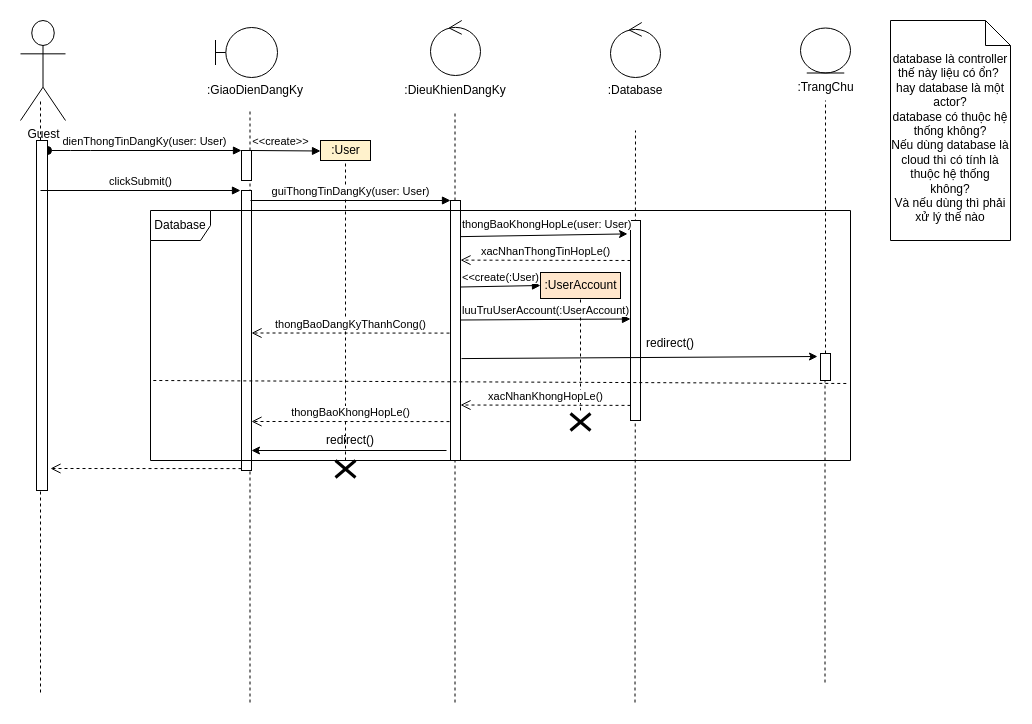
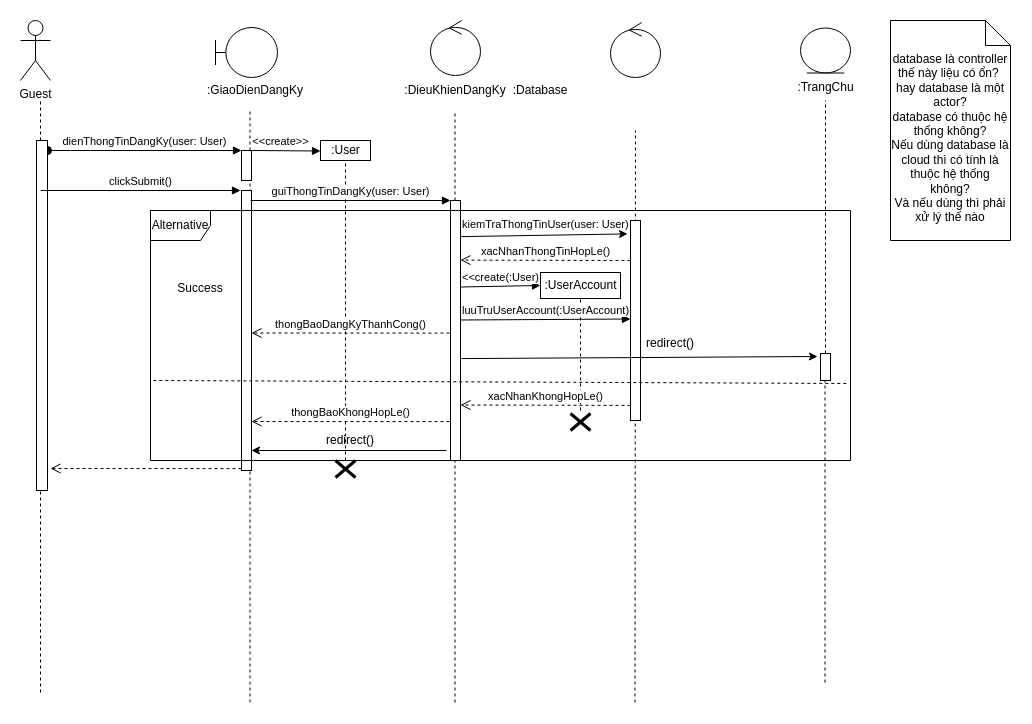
  <mxCell id="0" />
  <mxCell id="1" parent="0" />
  <mxCell id="2" value="" style="endArrow=none;dashed=1;html=1;entryX=0.5;entryY=1;entryDx=0;entryDy=0;" parent="1" target="35" edge="1"><mxGeometry width="50" height="50" relative="1" as="geometry"><mxPoint x="580" y="410" as="sourcePoint" /><mxPoint x="355" y="170" as="targetPoint" /></mxGeometry></mxCell>
  <mxCell id="3" value="" style="endArrow=none;dashed=1;html=1;entryX=0.5;entryY=1;entryDx=0;entryDy=0;" parent="1" source="48" target="27" edge="1"><mxGeometry width="50" height="50" relative="1" as="geometry"><mxPoint x="345" y="350" as="sourcePoint" /><mxPoint x="360" y="250" as="targetPoint" /></mxGeometry></mxCell>
- <mxCell id="4" value="Guest" style="shape=umlActor;verticalLabelPosition=bottom;verticalAlign=top;html=1;outlineConnect=0;" parent="1" vertex="1"><mxGeometry x="20" y="20" width="45" height="100" as="geometry" /></mxCell>
+ <mxCell id="4" value="Guest" style="shape=umlActor;verticalLabelPosition=bottom;verticalAlign=top;html=1;outlineConnect=0;" parent="1" vertex="1"><mxGeometry x="20" y="20" width="30" height="60" as="geometry" /></mxCell>
  <mxCell id="5" value="" style="endArrow=none;dashed=1;html=1;" parent="1" source="19" edge="1"><mxGeometry width="50" height="50" relative="1" as="geometry"><mxPoint x="40" y="692" as="sourcePoint" /><mxPoint x="40" y="100" as="targetPoint" /></mxGeometry></mxCell>
  <mxCell id="6" value="" style="shape=umlBoundary;whiteSpace=wrap;html=1;" parent="1" vertex="1"><mxGeometry x="215" y="27" width="62" height="50" as="geometry" /></mxCell>
  <mxCell id="7" value="" style="ellipse;shape=umlControl;whiteSpace=wrap;html=1;" parent="1" vertex="1"><mxGeometry x="430" y="20" width="50" height="55" as="geometry" /></mxCell>
  <mxCell id="8" value="" style="ellipse;shape=umlEntity;whiteSpace=wrap;html=1;" parent="1" vertex="1"><mxGeometry x="800" y="27.5" width="50" height="45" as="geometry" /></mxCell>
  <mxCell id="9" value="" style="endArrow=none;dashed=1;html=1;" parent="1" edge="1"><mxGeometry width="50" height="50" relative="1" as="geometry"><mxPoint x="249.5" y="702" as="sourcePoint" /><mxPoint x="249.5" y="110" as="targetPoint" /></mxGeometry></mxCell>
  <mxCell id="10" value=":GiaoDienDangKy" style="text;html=1;strokeColor=none;fillColor=none;align=center;verticalAlign=middle;whiteSpace=wrap;rounded=0;" parent="1" vertex="1"><mxGeometry x="230" y="80" width="50" height="20" as="geometry" /></mxCell>
  <mxCell id="11" value=":DieuKhienDangKy" style="text;html=1;strokeColor=none;fillColor=none;align=center;verticalAlign=middle;whiteSpace=wrap;rounded=0;" parent="1" vertex="1"><mxGeometry x="435" y="80" width="40" height="20" as="geometry" /></mxCell>
  <mxCell id="12" value="" style="ellipse;shape=umlControl;whiteSpace=wrap;html=1;" parent="1" vertex="1"><mxGeometry x="610" y="22" width="50" height="55" as="geometry" /></mxCell>
- <mxCell id="13" value=":Database" style="text;html=1;strokeColor=none;fillColor=none;align=center;verticalAlign=middle;whiteSpace=wrap;rounded=0;" parent="1" vertex="1"><mxGeometry x="615" y="80" width="40" height="20" as="geometry" /></mxCell>
+ <mxCell id="13" value=":Database" style="text;html=1;strokeColor=none;fillColor=none;align=center;verticalAlign=middle;whiteSpace=wrap;rounded=0;" parent="1" vertex="1"><mxGeometry x="520" y="80" width="40" height="20" as="geometry" /></mxCell>
  <mxCell id="14" value=":TrangChu" style="text;html=1;strokeColor=none;fillColor=none;align=center;verticalAlign=middle;whiteSpace=wrap;rounded=0;" parent="1" vertex="1"><mxGeometry x="787.5" y="77" width="75" height="20" as="geometry" /></mxCell>
  <mxCell id="15" value="" style="endArrow=none;dashed=1;html=1;" parent="1" source="24" edge="1"><mxGeometry width="50" height="50" relative="1" as="geometry"><mxPoint x="454.5" y="702" as="sourcePoint" /><mxPoint x="454.5" y="110" as="targetPoint" /></mxGeometry></mxCell>
  <mxCell id="16" value="" style="endArrow=none;dashed=1;html=1;" parent="1" edge="1"><mxGeometry width="50" height="50" relative="1" as="geometry"><mxPoint x="634.5" y="702" as="sourcePoint" /><mxPoint x="635" y="130" as="targetPoint" /></mxGeometry></mxCell>
  <mxCell id="17" value="" style="html=1;points=[];perimeter=orthogonalPerimeter;" parent="1" vertex="1"><mxGeometry x="241" y="150" width="10" height="30" as="geometry" /></mxCell>
  <mxCell id="18" value="dienThongTinDangKy(user: User)" style="html=1;verticalAlign=bottom;startArrow=oval;endArrow=block;startSize=8;" parent="1" source="19" target="17" edge="1"><mxGeometry relative="1" as="geometry"><mxPoint x="50" y="190" as="sourcePoint" /><Array as="points"><mxPoint x="80" y="150" /></Array></mxGeometry></mxCell>
  <mxCell id="19" value="" style="html=1;points=[];perimeter=orthogonalPerimeter;" parent="1" vertex="1"><mxGeometry x="36" y="140" width="11" height="350" as="geometry" /></mxCell>
  <mxCell id="20" value="" style="endArrow=none;dashed=1;html=1;" parent="1" target="19" edge="1"><mxGeometry width="50" height="50" relative="1" as="geometry"><mxPoint x="40" y="692" as="sourcePoint" /><mxPoint x="40" y="100" as="targetPoint" /></mxGeometry></mxCell>
  <mxCell id="21" value="clickSubmit()" style="html=1;verticalAlign=bottom;endArrow=block;" parent="1" edge="1"><mxGeometry width="80" relative="1" as="geometry"><mxPoint x="40" y="190" as="sourcePoint" /><mxPoint x="240" y="190" as="targetPoint" /></mxGeometry></mxCell>
  <mxCell id="22" value="" style="html=1;points=[];perimeter=orthogonalPerimeter;" parent="1" vertex="1"><mxGeometry x="241" y="190" width="10" height="280" as="geometry" /></mxCell>
  <mxCell id="23" value="guiThongTinDangKy(user: User)" style="html=1;verticalAlign=bottom;endArrow=block;" parent="1" edge="1"><mxGeometry width="80" relative="1" as="geometry"><mxPoint x="250" y="200" as="sourcePoint" /><mxPoint x="450" y="200" as="targetPoint" /></mxGeometry></mxCell>
  <mxCell id="24" value="" style="html=1;points=[];perimeter=orthogonalPerimeter;" parent="1" vertex="1"><mxGeometry x="450" y="200" width="10" height="260" as="geometry" /></mxCell>
  <mxCell id="25" value="" style="endArrow=none;dashed=1;html=1;" parent="1" target="24" edge="1"><mxGeometry width="50" height="50" relative="1" as="geometry"><mxPoint x="454.5" y="702" as="sourcePoint" /><mxPoint x="454.5" y="110" as="targetPoint" /></mxGeometry></mxCell>
  <mxCell id="26" value="&amp;lt;&amp;lt;create&amp;gt;&amp;gt;" style="html=1;verticalAlign=bottom;endArrow=block;" parent="1" edge="1"><mxGeometry x="-0.159" width="80" relative="1" as="geometry"><mxPoint x="251" y="150" as="sourcePoint" /><mxPoint x="320" y="150.5" as="targetPoint" /><mxPoint as="offset" /></mxGeometry></mxCell>
- <mxCell id="27" value=":User" style="html=1;fillColor=#fff2cc;" parent="1" vertex="1"><mxGeometry x="320" y="140" width="50" height="20" as="geometry" /></mxCell>
+ <mxCell id="27" value=":User" style="html=1;" parent="1" vertex="1"><mxGeometry x="320" y="140" width="50" height="20" as="geometry" /></mxCell>
  <mxCell id="28" value="" style="html=1;points=[];perimeter=orthogonalPerimeter;" parent="1" vertex="1"><mxGeometry x="630" y="220" width="10" height="200" as="geometry" /></mxCell>
  <mxCell id="29" value="xacNhanThongTinHopLe()" style="html=1;verticalAlign=bottom;endArrow=open;dashed=1;endSize=8;entryX=1.2;entryY=0.282;entryDx=0;entryDy=0;entryPerimeter=0;" parent="1" edge="1"><mxGeometry relative="1" as="geometry"><mxPoint x="460" y="259.6" as="targetPoint" /><mxPoint x="630" y="260" as="sourcePoint" /></mxGeometry></mxCell>
  <mxCell id="30" value="thongBaoDangKyThanhCong()" style="html=1;verticalAlign=bottom;endArrow=open;dashed=1;endSize=8;entryX=1.2;entryY=0.282;entryDx=0;entryDy=0;entryPerimeter=0;exitX=-0.1;exitY=0.267;exitDx=0;exitDy=0;exitPerimeter=0;" parent="1" edge="1"><mxGeometry relative="1" as="geometry"><mxPoint x="251" y="332.5" as="targetPoint" /><mxPoint x="449" y="332.6" as="sourcePoint" /></mxGeometry></mxCell>
  <mxCell id="31" value="xacNhanKhongHopLe()" style="html=1;verticalAlign=bottom;endArrow=open;dashed=1;endSize=8;entryX=1.2;entryY=0.282;entryDx=0;entryDy=0;entryPerimeter=0;" parent="1" edge="1"><mxGeometry relative="1" as="geometry"><mxPoint x="460" y="404.5" as="targetPoint" /><mxPoint x="630" y="404.9" as="sourcePoint" /></mxGeometry></mxCell>
  <mxCell id="32" value="thongBaoKhongHopLe()" style="html=1;verticalAlign=bottom;endArrow=open;dashed=1;endSize=8;entryX=1.2;entryY=0.282;entryDx=0;entryDy=0;entryPerimeter=0;exitX=-0.1;exitY=0.364;exitDx=0;exitDy=0;exitPerimeter=0;" parent="1" edge="1"><mxGeometry relative="1" as="geometry"><mxPoint x="251" y="421" as="targetPoint" /><mxPoint x="449" y="421.08" as="sourcePoint" /></mxGeometry></mxCell>
  <mxCell id="33" value="&amp;lt;&amp;lt;create(:User)" style="html=1;verticalAlign=bottom;endArrow=block;entryX=0;entryY=0.5;entryDx=0;entryDy=0;" parent="1" target="35" edge="1"><mxGeometry width="80" relative="1" as="geometry"><mxPoint x="460" y="286.5" as="sourcePoint" /><mxPoint x="530" y="286.5" as="targetPoint" /></mxGeometry></mxCell>
- <mxCell id="34" value="Database" style="shape=umlFrame;whiteSpace=wrap;html=1;" parent="1" vertex="1"><mxGeometry x="150" y="210" width="700" height="250" as="geometry" /></mxCell>
- <mxCell id="35" value=":UserAccount" style="html=1;fillColor=#ffe6cc;" parent="1" vertex="1"><mxGeometry x="540" y="272" width="80" height="26" as="geometry" /></mxCell>
+ <mxCell id="34" value="Alternative" style="shape=umlFrame;whiteSpace=wrap;html=1;" parent="1" vertex="1"><mxGeometry x="150" y="210" width="700" height="250" as="geometry" /></mxCell>
+ <mxCell id="35" value=":UserAccount" style="html=1;" parent="1" vertex="1"><mxGeometry x="540" y="272" width="80" height="26" as="geometry" /></mxCell>
  <mxCell id="36" value="" style="endArrow=none;dashed=1;html=1;" parent="1" source="37" edge="1"><mxGeometry width="50" height="50" relative="1" as="geometry"><mxPoint x="824.5" y="682" as="sourcePoint" /><mxPoint x="825" y="100" as="targetPoint" /></mxGeometry></mxCell>
  <mxCell id="37" value="" style="html=1;points=[];perimeter=orthogonalPerimeter;" parent="1" vertex="1"><mxGeometry x="820" y="353" width="10" height="27" as="geometry" /></mxCell>
  <mxCell id="38" value="" style="endArrow=none;dashed=1;html=1;" parent="1" target="37" edge="1"><mxGeometry width="50" height="50" relative="1" as="geometry"><mxPoint x="824.5" y="682" as="sourcePoint" /><mxPoint x="824.5" y="90" as="targetPoint" /></mxGeometry></mxCell>
  <mxCell id="39" value="luuTruUserAccount(:UserAccount)" style="html=1;verticalAlign=bottom;endArrow=block;" parent="1" edge="1"><mxGeometry width="80" relative="1" as="geometry"><mxPoint x="460" y="319.5" as="sourcePoint" /><mxPoint x="630" y="318.5" as="targetPoint" /></mxGeometry></mxCell>
  <mxCell id="40" value="" style="endArrow=none;dashed=1;html=1;exitX=0.004;exitY=0.68;exitDx=0;exitDy=0;exitPerimeter=0;entryX=0.998;entryY=0.692;entryDx=0;entryDy=0;entryPerimeter=0;" parent="1" source="34" target="34" edge="1"><mxGeometry width="50" height="50" relative="1" as="geometry"><mxPoint x="230" y="400" as="sourcePoint" /><mxPoint x="730" y="380" as="targetPoint" /></mxGeometry></mxCell>
+ <mxCell id="41" value="Success" style="text;html=1;strokeColor=none;fillColor=none;align=center;verticalAlign=middle;whiteSpace=wrap;rounded=0;" parent="1" vertex="1"><mxGeometry x="180" y="278" width="40" height="20" as="geometry" /></mxCell>
  <mxCell id="42" value="" style="endArrow=classic;html=1;entryX=-0.3;entryY=0.067;entryDx=0;entryDy=0;entryPerimeter=0;exitX=1;exitY=0.139;exitDx=0;exitDy=0;exitPerimeter=0;" parent="1" source="24" target="28" edge="1"><mxGeometry width="50" height="50" relative="1" as="geometry"><mxPoint x="450" y="300" as="sourcePoint" /><mxPoint x="500" y="250" as="targetPoint" /></mxGeometry></mxCell>
- <mxCell id="43" value="&lt;meta charset=&quot;utf-8&quot;&gt;&lt;span style=&quot;color: rgb(0, 0, 0); font-family: helvetica; font-size: 11px; font-style: normal; font-weight: 400; letter-spacing: normal; text-align: center; text-indent: 0px; text-transform: none; word-spacing: 0px; background-color: rgb(255, 255, 255); display: inline; float: none;&quot;&gt;thongBaoKhongHopLe(user: User)&lt;/span&gt;" style="text;whiteSpace=wrap;html=1;" parent="1" vertex="1"><mxGeometry x="460" y="210" width="190" height="30" as="geometry" /></mxCell>
+ <mxCell id="43" value="&lt;meta charset=&quot;utf-8&quot;&gt;&lt;span style=&quot;color: rgb(0, 0, 0); font-family: helvetica; font-size: 11px; font-style: normal; font-weight: 400; letter-spacing: normal; text-align: center; text-indent: 0px; text-transform: none; word-spacing: 0px; background-color: rgb(255, 255, 255); display: inline; float: none;&quot;&gt;kiemTraThongTinUser(user: User)&lt;/span&gt;" style="text;whiteSpace=wrap;html=1;" parent="1" vertex="1"><mxGeometry x="460" y="210" width="190" height="30" as="geometry" /></mxCell>
  <mxCell id="44" value="" style="endArrow=classic;html=1;exitX=1.1;exitY=0.608;exitDx=0;exitDy=0;exitPerimeter=0;" parent="1" source="24" edge="1"><mxGeometry width="50" height="50" relative="1" as="geometry"><mxPoint x="580" y="400" as="sourcePoint" /><mxPoint x="817" y="356" as="targetPoint" /></mxGeometry></mxCell>
  <mxCell id="45" value="redirect()" style="text;html=1;strokeColor=none;fillColor=none;align=center;verticalAlign=middle;whiteSpace=wrap;rounded=0;" parent="1" vertex="1"><mxGeometry x="650" y="333" width="40" height="20" as="geometry" /></mxCell>
  <mxCell id="46" value="" style="endArrow=classic;html=1;" parent="1" target="22" edge="1"><mxGeometry width="50" height="50" relative="1" as="geometry"><mxPoint x="446" y="450" as="sourcePoint" /><mxPoint x="827" y="366" as="targetPoint" /></mxGeometry></mxCell>
  <mxCell id="47" value="redirect()" style="text;html=1;strokeColor=none;fillColor=none;align=center;verticalAlign=middle;whiteSpace=wrap;rounded=0;" parent="1" vertex="1"><mxGeometry x="330" y="430" width="40" height="20" as="geometry" /></mxCell>
  <mxCell id="48" value="" style="shape=umlDestroy;whiteSpace=wrap;html=1;strokeWidth=3;" parent="1" vertex="1"><mxGeometry x="335" y="460" width="20" height="17" as="geometry" /></mxCell>
  <mxCell id="49" value="" style="shape=umlDestroy;whiteSpace=wrap;html=1;strokeWidth=3;" parent="1" vertex="1"><mxGeometry x="570" y="413" width="20" height="17" as="geometry" /></mxCell>
  <mxCell id="50" value="" style="html=1;verticalAlign=bottom;endArrow=open;dashed=1;endSize=8;exitX=-0.1;exitY=0.267;exitDx=0;exitDy=0;exitPerimeter=0;" parent="1" edge="1"><mxGeometry relative="1" as="geometry"><mxPoint x="50" y="468" as="targetPoint" /><mxPoint x="241" y="468.1" as="sourcePoint" /></mxGeometry></mxCell>
  <mxCell id="51" value="database là controller thế này liệu có ổn?&amp;nbsp;&lt;br&gt;hay database là một actor?&lt;br&gt;database có thuộc hệ thống không?&lt;br&gt;Nếu dùng database là cloud thì có tính là thuộc hệ thống không?&lt;br&gt;Và nếu dùng thì phải xử lý thế nào" style="shape=note2;boundedLbl=1;whiteSpace=wrap;html=1;size=25;verticalAlign=top;align=center;" parent="1" vertex="1"><mxGeometry x="890" y="20" width="120" height="220" as="geometry" /></mxCell>
